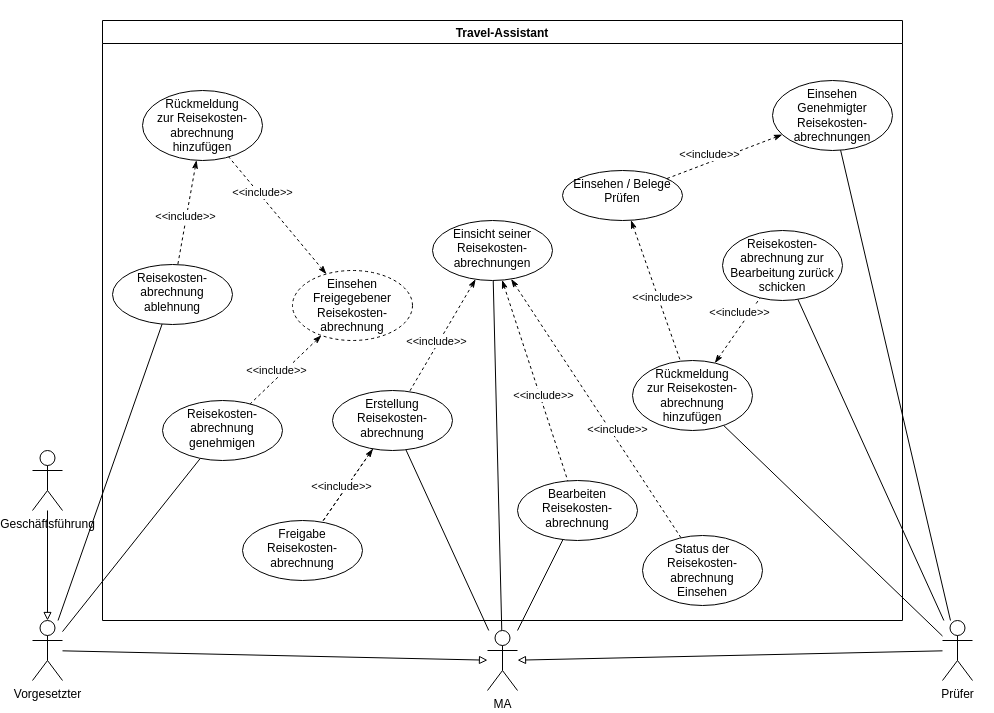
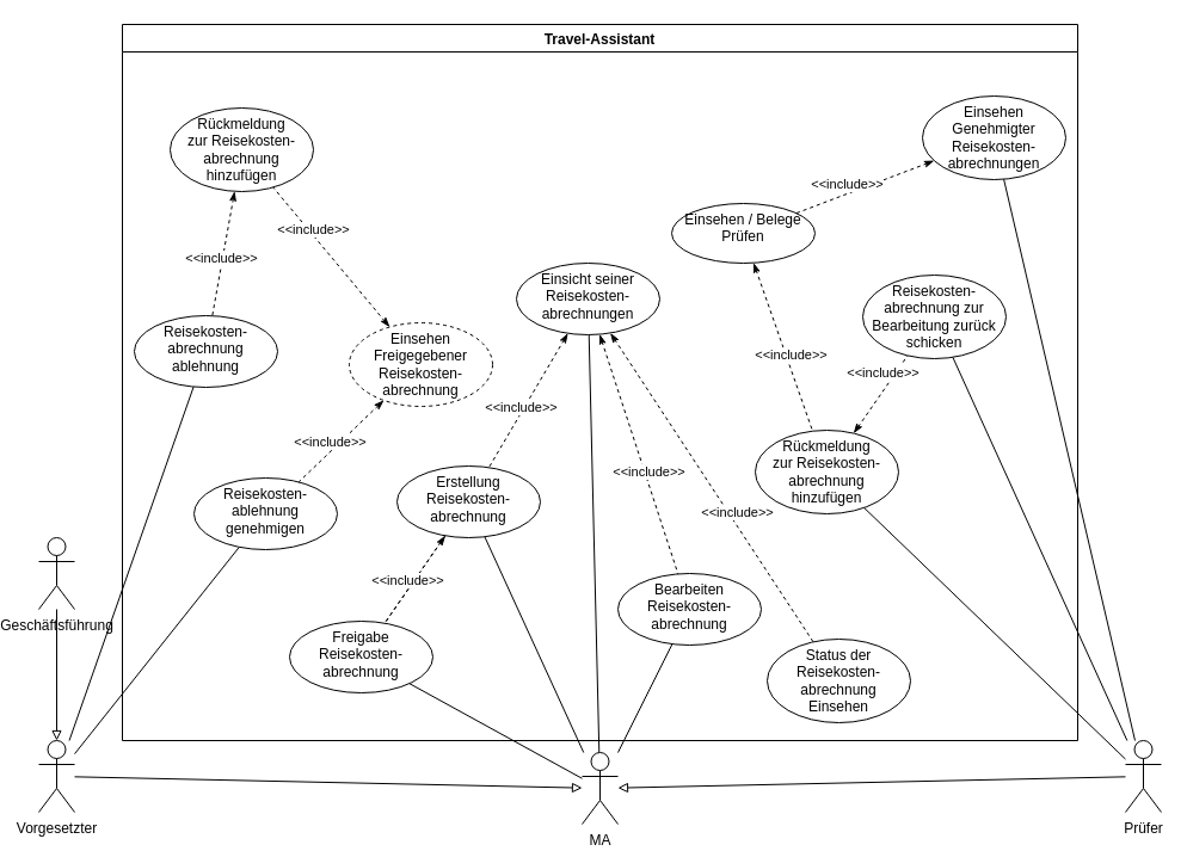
  <mxCell id="0" />
  <mxCell id="1" parent="0" />
  <mxCell id="2" value="" style="rounded=0;orthogonalLoop=1;jettySize=auto;html=1;endArrow=none;endFill=0;" parent="1" source="52" target="30" edge="1"><mxGeometry relative="1" as="geometry" /></mxCell>
  <mxCell id="3" value="" style="edgeStyle=none;rounded=0;orthogonalLoop=1;jettySize=auto;html=1;endArrow=none;endFill=0;" parent="1" source="52" target="18" edge="1"><mxGeometry relative="1" as="geometry" /></mxCell>
+ <mxCell id="4" style="edgeStyle=none;rounded=0;orthogonalLoop=1;jettySize=auto;html=1;startArrow=none;startFill=0;endArrow=none;endFill=0;" parent="1" source="52" target="25" edge="1"><mxGeometry relative="1" as="geometry" /></mxCell>
  <mxCell id="5" value="" style="edgeStyle=none;rounded=0;orthogonalLoop=1;jettySize=auto;html=1;startArrow=none;startFill=0;endArrow=none;endFill=0;" parent="1" source="52" target="22" edge="1"><mxGeometry relative="1" as="geometry" /></mxCell>
  <mxCell id="6" value="" style="edgeStyle=none;rounded=0;orthogonalLoop=1;jettySize=auto;html=1;startArrow=none;startFill=0;endArrow=none;endFill=0;" parent="1" source="10" target="49" edge="1"><mxGeometry relative="1" as="geometry" /></mxCell>
  <mxCell id="7" style="edgeStyle=none;rounded=0;orthogonalLoop=1;jettySize=auto;html=1;startArrow=none;startFill=0;endArrow=none;endFill=0;" parent="1" source="10" target="43" edge="1"><mxGeometry relative="1" as="geometry" /></mxCell>
  <mxCell id="8" style="edgeStyle=none;rounded=0;orthogonalLoop=1;jettySize=auto;html=1;startArrow=none;startFill=0;endArrow=none;endFill=0;" parent="1" source="10" target="44" edge="1"><mxGeometry relative="1" as="geometry" /></mxCell>
  <mxCell id="9" style="edgeStyle=none;rounded=0;orthogonalLoop=1;jettySize=auto;html=1;labelBackgroundColor=none;endArrow=block;endFill=0;" edge="1" parent="1" source="10" target="52"><mxGeometry relative="1" as="geometry" /></mxCell>
  <mxCell id="10" value="Prüfer" style="shape=umlActor;verticalLabelPosition=bottom;verticalAlign=top;html=1;" parent="1" vertex="1"><mxGeometry x="930" y="620" width="30" height="60" as="geometry" /></mxCell>
  <mxCell id="11" style="edgeStyle=none;rounded=0;orthogonalLoop=1;jettySize=auto;html=1;startArrow=none;startFill=0;endArrow=none;endFill=0;" parent="1" source="14" target="39" edge="1"><mxGeometry relative="1" as="geometry" /></mxCell>
  <mxCell id="12" style="edgeStyle=none;rounded=0;orthogonalLoop=1;jettySize=auto;html=1;startArrow=none;startFill=0;endArrow=none;endFill=0;" parent="1" source="14" target="32" edge="1"><mxGeometry relative="1" as="geometry" /></mxCell>
  <mxCell id="13" style="rounded=0;orthogonalLoop=1;jettySize=auto;html=1;labelBackgroundColor=none;endArrow=block;endFill=0;" edge="1" parent="1" source="14" target="52"><mxGeometry relative="1" as="geometry" /></mxCell>
  <mxCell id="14" value="Vorgesetzter" style="shape=umlActor;verticalLabelPosition=bottom;verticalAlign=top;html=1;" parent="1" vertex="1"><mxGeometry x="20" y="620" width="30" height="60" as="geometry" /></mxCell>
  <mxCell id="15" style="edgeStyle=none;rounded=0;orthogonalLoop=1;jettySize=auto;html=1;startArrow=none;startFill=0;endArrow=block;endFill=0;" parent="1" source="16" target="14" edge="1"><mxGeometry relative="1" as="geometry" /></mxCell>
  <mxCell id="16" value="Geschäftsführung" style="shape=umlActor;verticalLabelPosition=bottom;verticalAlign=top;html=1;" parent="1" vertex="1"><mxGeometry x="20" y="450" width="30" height="60" as="geometry" /></mxCell>
  <mxCell id="17" value="Travel-Assistant" style="swimlane;" vertex="1" parent="1"><mxGeometry x="90" y="20" width="800" height="600" as="geometry" /></mxCell>
  <mxCell id="18" value="Einsicht seiner Reisekosten-abrechnungen" style="ellipse;whiteSpace=wrap;html=1;verticalAlign=top;" parent="17" vertex="1"><mxGeometry x="330" y="200" width="120" height="60" as="geometry" /></mxCell>
  <mxCell id="19" value="Status der&lt;br&gt;Reisekosten-abrechnung&lt;br&gt;Einsehen" style="ellipse;whiteSpace=wrap;html=1;verticalAlign=top;" parent="17" vertex="1"><mxGeometry x="540" y="515" width="120" height="70" as="geometry" /></mxCell>
  <mxCell id="20" value="" style="edgeStyle=none;rounded=0;orthogonalLoop=1;jettySize=auto;html=1;endArrow=none;endFill=0;startArrow=classicThin;startFill=1;dashed=1;" parent="17" source="18" target="19" edge="1"><mxGeometry relative="1" as="geometry"><mxPoint x="-806.697" y="511.383" as="sourcePoint" /><mxPoint x="-833.2" y="458.6" as="targetPoint" /><Array as="points" /></mxGeometry></mxCell>
  <mxCell id="21" value="&amp;lt;&amp;lt;include&amp;gt;&amp;gt;" style="edgeLabel;html=1;align=center;verticalAlign=middle;resizable=0;points=[];" parent="20" vertex="1" connectable="0"><mxGeometry x="0.246" y="2" relative="1" as="geometry"><mxPoint x="-2" y="-10" as="offset" /></mxGeometry></mxCell>
  <mxCell id="22" value="Bearbeiten&lt;br&gt;Reisekosten-abrechnung" style="ellipse;whiteSpace=wrap;html=1;verticalAlign=top;" parent="17" vertex="1"><mxGeometry x="415" y="460" width="120" height="60" as="geometry" /></mxCell>
  <mxCell id="23" value="" style="edgeStyle=none;rounded=0;orthogonalLoop=1;jettySize=auto;html=1;endArrow=none;endFill=0;startArrow=classicThin;startFill=1;dashed=1;" parent="17" source="18" target="22" edge="1"><mxGeometry relative="1" as="geometry"><mxPoint x="-792.753" y="195.136" as="sourcePoint" /><mxPoint x="-833.793" y="227.091" as="targetPoint" /><Array as="points" /></mxGeometry></mxCell>
  <mxCell id="24" value="&amp;lt;&amp;lt;include&amp;gt;&amp;gt;" style="edgeLabel;html=1;align=center;verticalAlign=middle;resizable=0;points=[];" parent="23" vertex="1" connectable="0"><mxGeometry x="0.246" y="2" relative="1" as="geometry"><mxPoint x="-2" y="-10" as="offset" /></mxGeometry></mxCell>
  <mxCell id="25" value="Freigabe&lt;br&gt;Reisekosten-abrechnung" style="ellipse;whiteSpace=wrap;html=1;verticalAlign=top;" parent="17" vertex="1"><mxGeometry x="140" y="500" width="120" height="60" as="geometry" /></mxCell>
  <mxCell id="26" value="" style="edgeStyle=none;rounded=0;orthogonalLoop=1;jettySize=auto;html=1;endArrow=none;endFill=0;startArrow=classicThin;startFill=1;dashed=1;" parent="17" source="30" target="25" edge="1"><mxGeometry relative="1" as="geometry" /></mxCell>
  <mxCell id="27" value="&amp;lt;&amp;lt;extend&amp;gt;&amp;gt;" style="edgeLabel;html=1;align=center;verticalAlign=middle;resizable=0;points=[];" parent="26" vertex="1" connectable="0"><mxGeometry x="0.246" y="2" relative="1" as="geometry"><mxPoint x="-2" y="-10" as="offset" /></mxGeometry></mxCell>
  <mxCell id="28" value="" style="edgeStyle=none;rounded=0;orthogonalLoop=1;jettySize=auto;html=1;endArrow=none;endFill=0;startArrow=none;startFill=1;dashed=1;" parent="17" source="30" target="25" edge="1"><mxGeometry relative="1" as="geometry"><mxPoint x="-782.753" y="205.136" as="sourcePoint" /><mxPoint x="-823.793" y="237.091" as="targetPoint" /><Array as="points" /></mxGeometry></mxCell>
  <mxCell id="29" value="&amp;lt;&amp;lt;include&amp;gt;&amp;gt;" style="edgeLabel;html=1;align=center;verticalAlign=middle;resizable=0;points=[];" parent="28" vertex="1" connectable="0"><mxGeometry x="0.246" y="2" relative="1" as="geometry"><mxPoint x="-2" y="-10" as="offset" /></mxGeometry></mxCell>
  <mxCell id="30" value="Erstellung&lt;br&gt;Reisekosten- abrechnung" style="ellipse;whiteSpace=wrap;html=1;verticalAlign=top;" parent="17" vertex="1"><mxGeometry x="230" y="370" width="120" height="60" as="geometry" /></mxCell>
  <mxCell id="31" value="&lt;span style=&quot;color: rgb(0, 0, 0); font-family: Helvetica; font-size: 11px; font-style: normal; font-variant-ligatures: normal; font-variant-caps: normal; font-weight: 400; letter-spacing: normal; orphans: 2; text-align: center; text-indent: 0px; text-transform: none; widows: 2; word-spacing: 0px; -webkit-text-stroke-width: 0px; text-decoration-thickness: initial; text-decoration-style: initial; text-decoration-color: initial; float: none; display: inline !important;&quot;&gt;&amp;lt;&amp;lt;include&amp;gt;&amp;gt;&lt;/span&gt;" style="edgeStyle=none;rounded=0;orthogonalLoop=1;jettySize=auto;html=1;endArrow=none;endFill=0;startArrow=classicThin;startFill=1;dashed=1;" edge="1" parent="17" source="18" target="30"><mxGeometry x="0.114" y="-2" relative="1" as="geometry"><mxPoint x="1778.276" y="440.86" as="sourcePoint" /><mxPoint x="1616.738" y="603.143" as="targetPoint" /><Array as="points" /><mxPoint as="offset" /></mxGeometry></mxCell>
  <mxCell id="32" value="Reisekosten-abrechnung&lt;br&gt;ablehnung" style="ellipse;whiteSpace=wrap;html=1;verticalAlign=top;" parent="17" vertex="1"><mxGeometry x="10" y="244" width="120" height="60" as="geometry" /></mxCell>
  <mxCell id="33" value="Rückmeldung&lt;br&gt;zur Reisekosten-abrechnung hinzufügen" style="ellipse;whiteSpace=wrap;html=1;verticalAlign=top;" parent="17" vertex="1"><mxGeometry x="40" y="70" width="120" height="70" as="geometry" /></mxCell>
  <mxCell id="34" value="" style="edgeStyle=none;rounded=0;orthogonalLoop=1;jettySize=auto;html=1;endArrow=none;endFill=0;startArrow=classicThin;startFill=1;dashed=1;" parent="17" source="33" target="32" edge="1"><mxGeometry relative="1" as="geometry"><mxPoint x="366.93" y="1010.046" as="sourcePoint" /><mxPoint x="362.535" y="959.973" as="targetPoint" /><Array as="points" /></mxGeometry></mxCell>
  <mxCell id="35" value="&amp;lt;&amp;lt;include&amp;gt;&amp;gt;" style="edgeLabel;html=1;align=center;verticalAlign=middle;resizable=0;points=[];" parent="34" vertex="1" connectable="0"><mxGeometry x="0.246" y="2" relative="1" as="geometry"><mxPoint x="-2" y="-10" as="offset" /></mxGeometry></mxCell>
  <mxCell id="36" value="Einsehen Freigegebener Reisekosten-abrechnung" style="ellipse;whiteSpace=wrap;html=1;verticalAlign=top;dashed=1;" parent="17" vertex="1"><mxGeometry x="190" y="250" width="120" height="70" as="geometry" /></mxCell>
  <mxCell id="37" value="" style="edgeStyle=none;rounded=0;orthogonalLoop=1;jettySize=auto;html=1;endArrow=none;endFill=0;startArrow=classicThin;startFill=1;dashed=1;" parent="17" source="36" target="33" edge="1"><mxGeometry relative="1" as="geometry"><mxPoint x="549.948" y="1030.699" as="sourcePoint" /><mxPoint x="337.427" y="948.376" as="targetPoint" /><Array as="points" /></mxGeometry></mxCell>
  <mxCell id="38" value="&amp;lt;&amp;lt;include&amp;gt;&amp;gt;" style="edgeLabel;html=1;align=center;verticalAlign=middle;resizable=0;points=[];" parent="37" vertex="1" connectable="0"><mxGeometry x="0.246" y="2" relative="1" as="geometry"><mxPoint x="-2" y="-10" as="offset" /></mxGeometry></mxCell>
- <mxCell id="39" value="Reisekosten-abrechnung&lt;br&gt;genehmigen" style="ellipse;whiteSpace=wrap;html=1;verticalAlign=top;" parent="17" vertex="1"><mxGeometry x="60" y="380" width="120" height="60" as="geometry" /></mxCell>
+ <mxCell id="39" value="Reisekosten-ablehnung&lt;br&gt;genehmigen" style="ellipse;whiteSpace=wrap;html=1;verticalAlign=top;" parent="17" vertex="1"><mxGeometry x="60" y="380" width="120" height="60" as="geometry" /></mxCell>
  <mxCell id="40" value="" style="edgeStyle=none;rounded=0;orthogonalLoop=1;jettySize=auto;html=1;endArrow=none;endFill=0;startArrow=classicThin;startFill=1;dashed=1;" parent="17" source="36" target="39" edge="1"><mxGeometry relative="1" as="geometry"><mxPoint x="260" y="750.0" as="sourcePoint" /><mxPoint x="280" y="1020" as="targetPoint" /><Array as="points" /></mxGeometry></mxCell>
  <mxCell id="41" value="&amp;lt;&amp;lt;include&amp;gt;&amp;gt;" style="edgeLabel;html=1;align=center;verticalAlign=middle;resizable=0;points=[];" parent="40" vertex="1" connectable="0"><mxGeometry x="0.246" y="2" relative="1" as="geometry"><mxPoint x="-2" y="-10" as="offset" /></mxGeometry></mxCell>
  <mxCell id="42" value="Einsehen / Belege&lt;br&gt;Prüfen" style="ellipse;whiteSpace=wrap;html=1;verticalAlign=top;" parent="17" vertex="1"><mxGeometry x="460" y="150" width="120" height="50" as="geometry" /></mxCell>
  <mxCell id="43" value="Reisekosten-abrechnung zur Bearbeitung zurück schicken" style="ellipse;whiteSpace=wrap;html=1;verticalAlign=top;" parent="17" vertex="1"><mxGeometry x="620" y="210" width="120" height="70" as="geometry" /></mxCell>
  <mxCell id="44" value="Rückmeldung&lt;br&gt;zur Reisekosten-abrechnung hinzufügen" style="ellipse;whiteSpace=wrap;html=1;verticalAlign=top;" parent="17" vertex="1"><mxGeometry x="530" y="340" width="120" height="70" as="geometry" /></mxCell>
  <mxCell id="45" value="" style="edgeStyle=none;rounded=0;orthogonalLoop=1;jettySize=auto;html=1;endArrow=none;endFill=0;startArrow=classicThin;startFill=1;dashed=1;" parent="17" source="44" target="43" edge="1"><mxGeometry relative="1" as="geometry"><mxPoint x="520" y="1050" as="sourcePoint" /><mxPoint x="520" y="1000" as="targetPoint" /><Array as="points" /></mxGeometry></mxCell>
  <mxCell id="46" value="&amp;lt;&amp;lt;include&amp;gt;&amp;gt;" style="edgeLabel;html=1;align=center;verticalAlign=middle;resizable=0;points=[];" parent="45" vertex="1" connectable="0"><mxGeometry x="0.246" y="2" relative="1" as="geometry"><mxPoint x="-2" y="-10" as="offset" /></mxGeometry></mxCell>
  <mxCell id="47" value="" style="edgeStyle=none;rounded=0;orthogonalLoop=1;jettySize=auto;html=1;endArrow=none;endFill=0;startArrow=classicThin;startFill=1;dashed=1;" parent="17" source="42" target="44" edge="1"><mxGeometry relative="1" as="geometry"><mxPoint x="530" y="1060" as="sourcePoint" /><mxPoint x="530" y="1010" as="targetPoint" /><Array as="points" /></mxGeometry></mxCell>
  <mxCell id="48" value="&amp;lt;&amp;lt;include&amp;gt;&amp;gt;" style="edgeLabel;html=1;align=center;verticalAlign=middle;resizable=0;points=[];" parent="47" vertex="1" connectable="0"><mxGeometry x="0.246" y="2" relative="1" as="geometry"><mxPoint x="-2" y="-10" as="offset" /></mxGeometry></mxCell>
  <mxCell id="49" value="Einsehen&lt;br&gt;Genehmigter&lt;br&gt;Reisekosten-abrechnungen" style="ellipse;whiteSpace=wrap;html=1;verticalAlign=top;" parent="17" vertex="1"><mxGeometry x="670" y="60" width="120" height="70" as="geometry" /></mxCell>
  <mxCell id="50" value="" style="edgeStyle=none;rounded=0;orthogonalLoop=1;jettySize=auto;html=1;endArrow=none;endFill=0;startArrow=classicThin;startFill=1;dashed=1;" parent="17" source="49" target="42" edge="1"><mxGeometry relative="1" as="geometry"><mxPoint x="563.324" y="1051.379" as="sourcePoint" /><mxPoint x="536.8" y="998.6" as="targetPoint" /><Array as="points" /></mxGeometry></mxCell>
  <mxCell id="51" value="&amp;lt;&amp;lt;include&amp;gt;&amp;gt;" style="edgeLabel;html=1;align=center;verticalAlign=middle;resizable=0;points=[];" parent="50" vertex="1" connectable="0"><mxGeometry x="0.246" y="2" relative="1" as="geometry"><mxPoint x="-2" y="-10" as="offset" /></mxGeometry></mxCell>
  <mxCell id="52" value="MA" style="shape=umlActor;verticalLabelPosition=bottom;verticalAlign=top;html=1;" parent="1" vertex="1"><mxGeometry x="475" y="630" width="30" height="60" as="geometry" /></mxCell>
